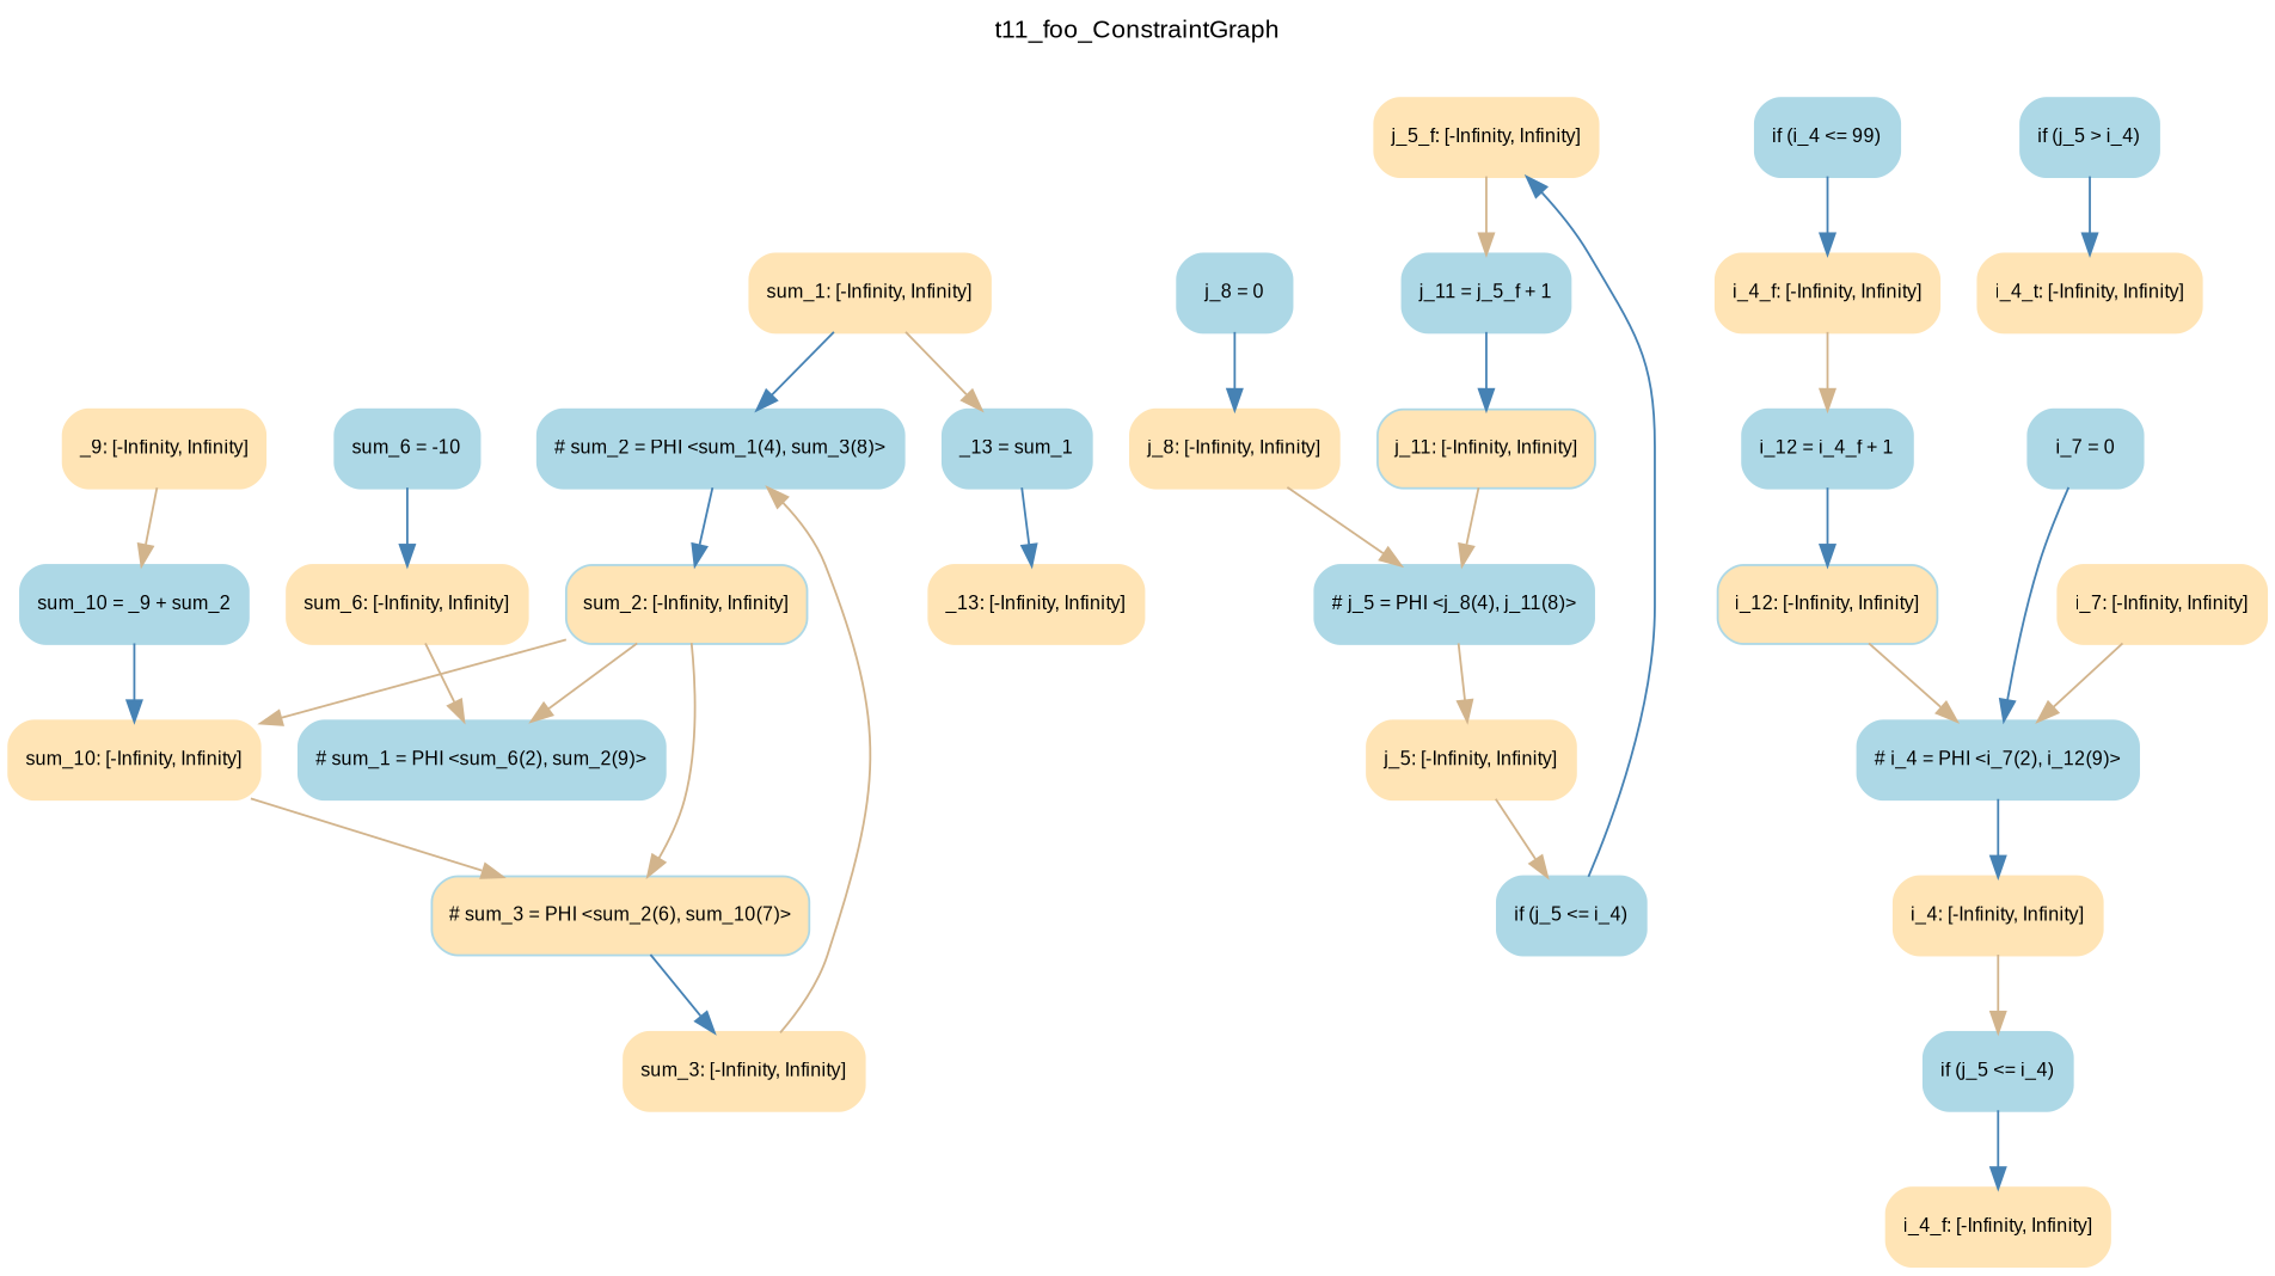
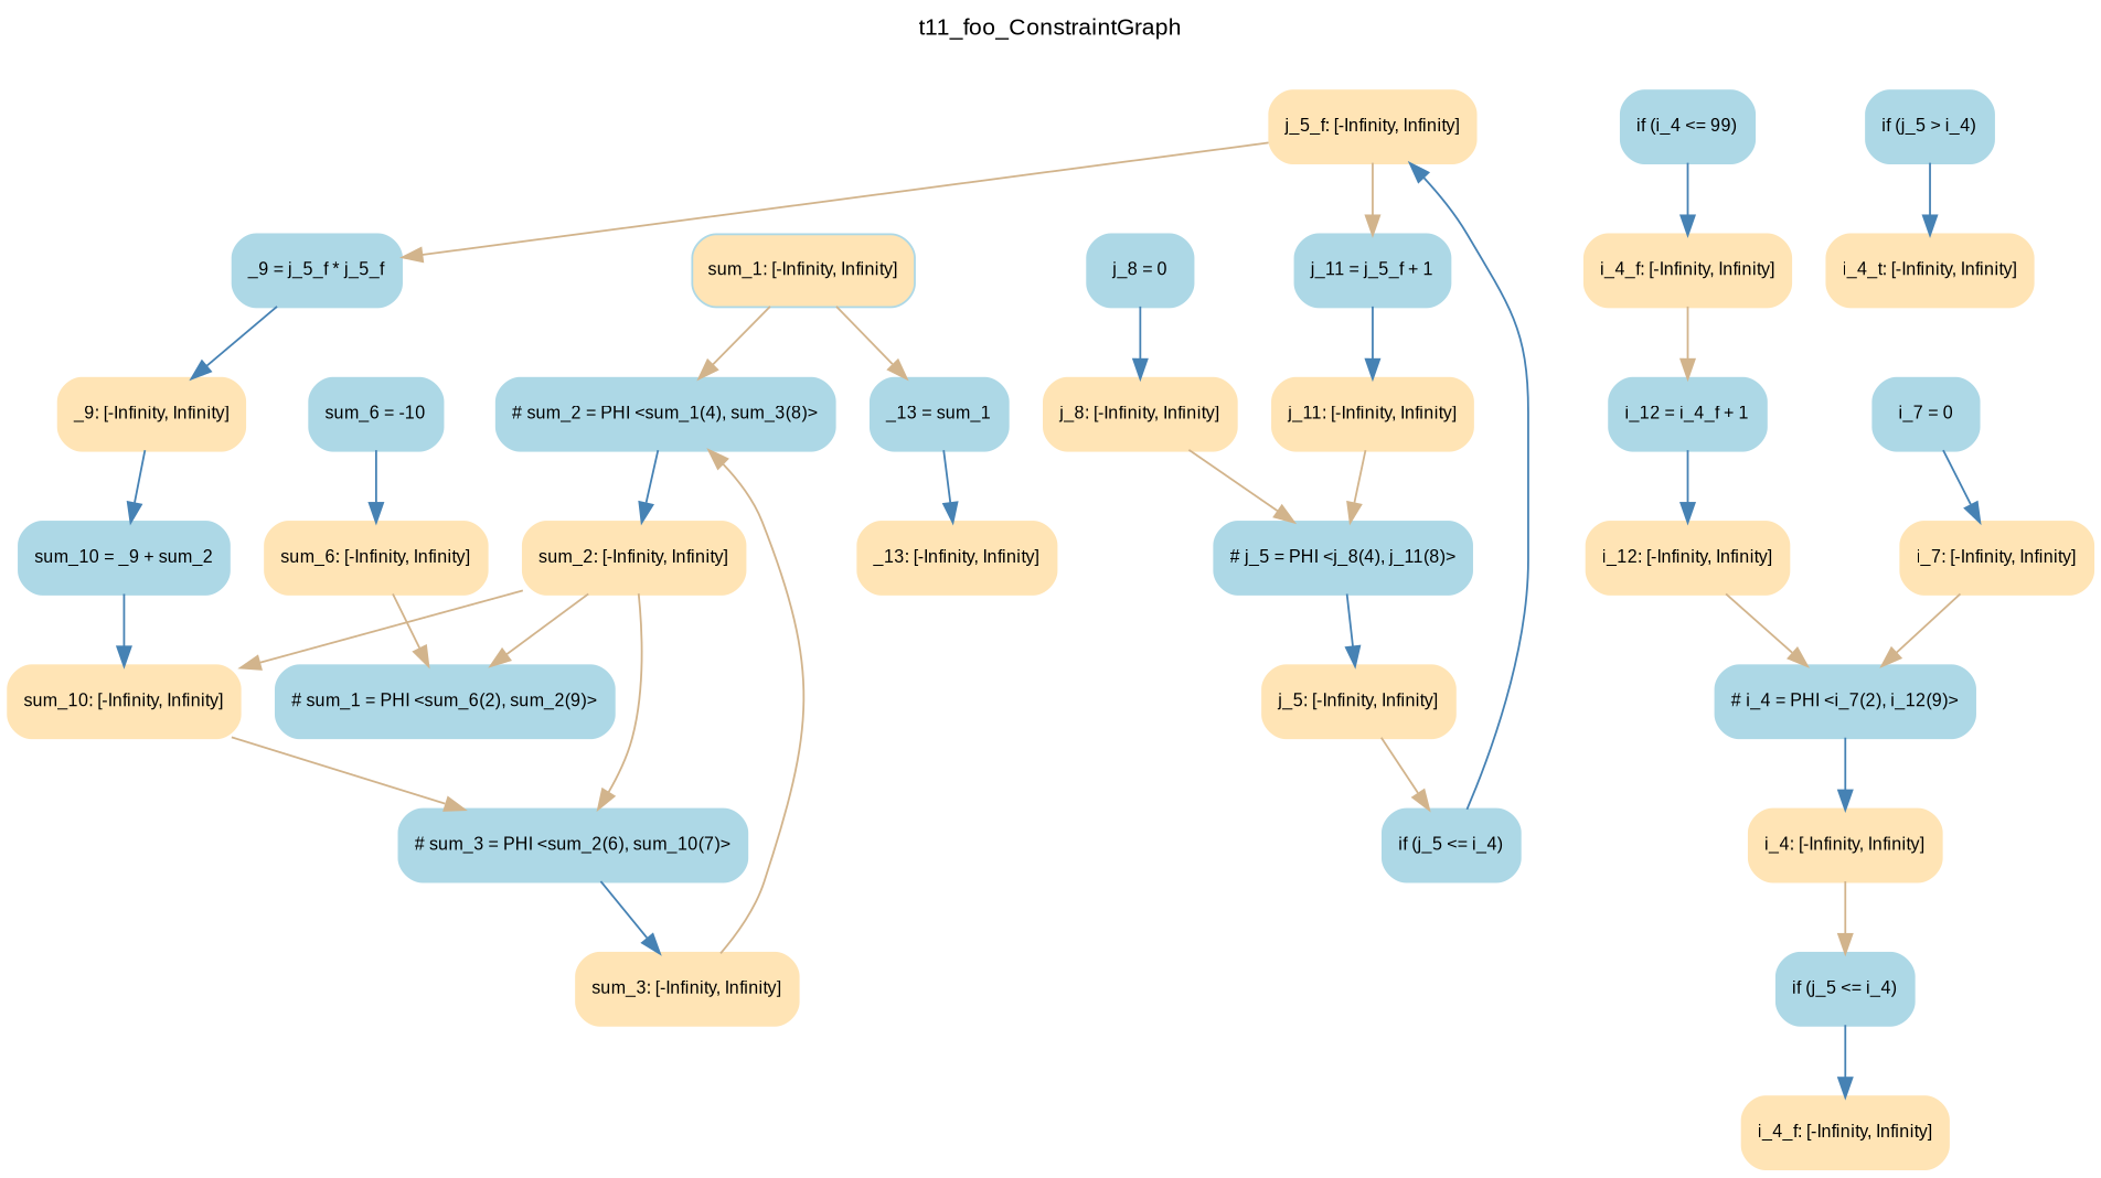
  digraph {
    fontname=Arial
    fontsize=12
    label=t11_foo_ConstraintGraph
    labelloc=top
    node [color=lightblue fillcolor=lightblue fontname=Arial fontsize=9 shape=Mrecord style=filled]
    edge [color=tan fontname=Arial fontsize=10]
    n1 [label="{ _13 = sum_1 }"]
    n2 [color=moccasin fillcolor=moccasin label="{ _13: \[-Infinity, Infinity\] }"]
    n3 [label="{ sum_6 = -10 }"]
    n4 [color=moccasin fillcolor=moccasin label="{ sum_6: \[-Infinity, Infinity\] }"]
    n5 [label="{ # sum_1 = PHI \<sum_6(2), sum_2(9)\> }"]
    n6 [label="{ j_8 = 0 }"]
    n7 [color=moccasin fillcolor=moccasin label="{ j_8: \[-Infinity, Infinity\] }"]
    n8 [label="{ # j_5 = PHI \<j_8(4), j_11(8)\> }"]
    n9 [color=moccasin fillcolor=moccasin label="{ j_5: \[-Infinity, Infinity\] }"]
    n10 [label="{ sum_10 = _9 + sum_2 }"]
    n11 [color=moccasin fillcolor=moccasin label="{ sum_10: \[-Infinity, Infinity\] }"]
-   n12 [fillcolor=moccasin label="{ # sum_3 = PHI \<sum_2(6), sum_10(7)\> }"]
+   n12 [label="{ # sum_3 = PHI \<sum_2(6), sum_10(7)\> }"]
    n13 [color=moccasin fillcolor=moccasin label="{ sum_3: \[-Infinity, Infinity\] }"]
    n14 [label="{ # i_4 = PHI \<i_7(2), i_12(9)\> }"]
    n15 [color=moccasin fillcolor=moccasin label="{ i_4: \[-Infinity, Infinity\] }"]
    n16 [label="{ if (j_5 \<= i_4) }"]
    n17 [label="{ if (j_5 \> i_4) }"]
    n18 [color=moccasin fillcolor=moccasin label="{ i_4_t: \[-Infinity, Infinity\] }"]
    n19 [color=moccasin fillcolor=moccasin label="{ i_4_f: \[-Infinity, Infinity\] }"]
    n20 [label="{ if (i_4 \<= 99) }"]
    n21 [color=moccasin fillcolor=moccasin label="{ i_4_f: \[-Infinity, Infinity\] }"]
    n22 [label="{ i_12 = i_4_f + 1 }"]
-   n23 [fillcolor=moccasin label="{ i_12: \[-Infinity, Infinity\] }"]
+   n23 [color=moccasin fillcolor=moccasin label="{ i_12: \[-Infinity, Infinity\] }"]
    n24 [label="{ i_7 = 0 }"]
    n25 [color=moccasin fillcolor=moccasin label="{ i_7: \[-Infinity, Infinity\] }"]
    n26 [label="{ # sum_2 = PHI \<sum_1(4), sum_3(8)\> }"]
-   n27 [fillcolor=moccasin label="{ sum_2: \[-Infinity, Infinity\] }"]
+   n27 [color=moccasin fillcolor=moccasin label="{ sum_2: \[-Infinity, Infinity\] }"]
    n28 [label="{ if (j_5 \<= i_4) }"]
    n29 [color=moccasin fillcolor=moccasin label="{ j_5_f: \[-Infinity, Infinity\] }"]
    n30 [label="{ j_11 = j_5_f + 1 }"]
-   n32 [fillcolor=moccasin label="{ j_11: \[-Infinity, Infinity\] }"]
+   n31 [label="{ _9 = j_5_f * j_5_f }"]
+   n32 [color=moccasin fillcolor=moccasin label="{ j_11: \[-Infinity, Infinity\] }"]
    n33 [color=moccasin fillcolor=moccasin label="{ _9: \[-Infinity, Infinity\] }"]
-   n34 [color=moccasin fillcolor=moccasin label="{ sum_1: \[-Infinity, Infinity\] }"]
+   n34 [fillcolor=moccasin label="{ sum_1: \[-Infinity, Infinity\] }"]
    n1 -> n2 [color=steelblue]
    n3 -> n4 [color=steelblue]
    n4 -> n5
    n6 -> n7 [color=steelblue]
    n7 -> n8
-   n8 -> n9
+   n8 -> n9 [color=steelblue]
    n9 -> n28
    n10 -> n11 [color=steelblue]
    n11 -> n12
    n12 -> n13 [color=steelblue]
    n13 -> n26
    n14 -> n15 [color=steelblue]
    n15 -> n16
    n16 -> n19 [color=steelblue]
    n17 -> n18 [color=steelblue]
    n20 -> n21 [color=steelblue]
    n21 -> n22
    n22 -> n23 [color=steelblue]
    n23 -> n14
-   n24 -> n14 [color=steelblue]
+   n24 -> n25 [color=steelblue]
    n25 -> n14
    n26 -> n27 [color=steelblue]
    n27 -> n5
    n27 -> n11
    n27 -> n12
    n28 -> n29 [color=steelblue]
    n29 -> n30
+   n29 -> n31
    n30 -> n32 [color=steelblue]
+   n31 -> n33 [color=steelblue]
    n32 -> n8
-   n33 -> n10
+   n33 -> n10 [color=steelblue]
    n34 -> n1
-   n34 -> n26 [color=steelblue]
+   n34 -> n26
  }
